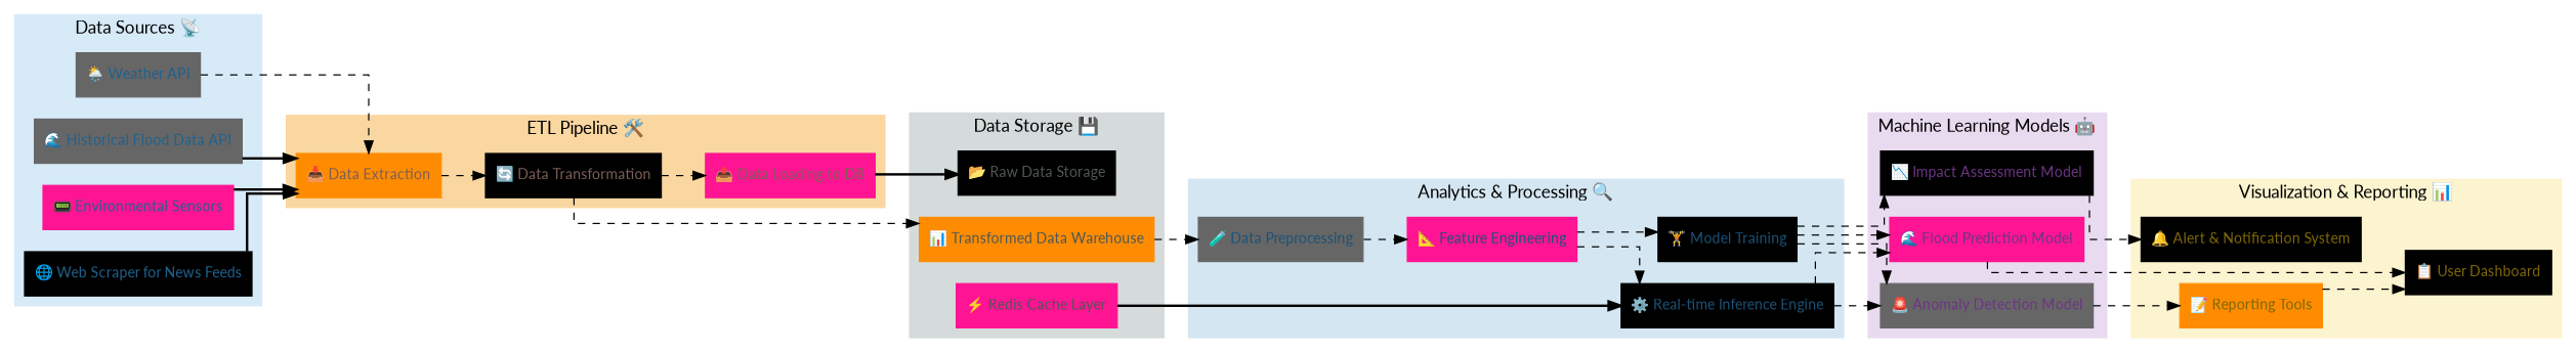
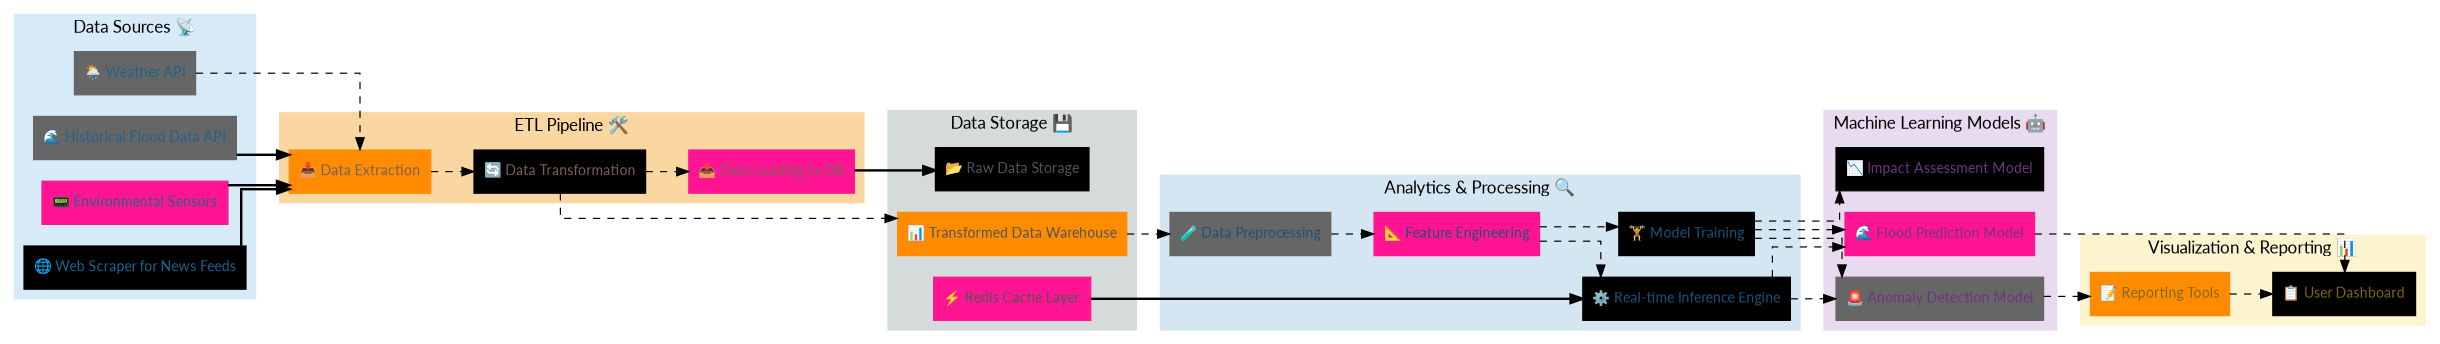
  digraph {
    fontname=Lato
    rankdir=LR
    splines=ortho
    node [color=black fontcolor="#1F618D" fontname=Lato fontsize=12 shape=rectangle style=filled]
    edge [fontname=Lato style=dashed]
    n1 [color=gray40 label="🌦️ Weather API"]
    n2 [color=gray40 label="🌊 Historical Flood Data API"]
    n3 [color=deeppink label="📟 Environmental Sensors"]
    n4 [label="🌐 Web Scraper for News Feeds"]
    n5 [color=darkorange fontcolor="#7B5E57" label="📥 Data Extraction"]
    n6 [fontcolor="#7B5E57" label="🔄 Data Transformation"]
    n7 [color=deeppink fontcolor="#7B5E57" label="📤 Data Loading to DB"]
    n8 [fontcolor="#4D5656" label="📂 Raw Data Storage"]
    n9 [color=darkorange fontcolor="#4D5656" label="📊 Transformed Data Warehouse"]
    n10 [color=deeppink fontcolor="#4D5656" label="⚡ Redis Cache Layer"]
    n11 [color=gray40 fontcolor="#1A5276" label="🧪 Data Preprocessing"]
    n12 [color=deeppink fontcolor="#1A5276" label="📐 Feature Engineering"]
    n13 [fontcolor="#1A5276" label="🏋️ Model Training"]
    n14 [fontcolor="#1A5276" label="⚙️ Real-time Inference Engine"]
    n15 [color=deeppink fontcolor="#6C3483" label="🌊 Flood Prediction Model"]
    n16 [color=gray40 fontcolor="#6C3483" label="🚨 Anomaly Detection Model"]
    n17 [fontcolor="#6C3483" label="📉 Impact Assessment Model"]
    n18 [fontcolor="#7D6608" label="📋 User Dashboard"]
    n19 [color=darkorange fontcolor="#7D6608" label="📝 Reporting Tools"]
-   n20 [fontcolor="#7D6608" label="🔔 Alert & Notification System"]
    subgraph cluster_1 {
      color="#D6EAF8"
      label="Data Sources 📡"
      style=filled
      n1
      n2
      n3
      n4
    }
    subgraph cluster_2 {
      color="#FAD7A0"
      label="ETL Pipeline 🛠️"
      style=filled
      n5
      n6
      n7
    }
    subgraph cluster_3 {
      color="#D5DBDB"
      label="Data Storage 💾"
      style=filled
      n8
      n9
      n10
    }
    subgraph cluster_4 {
      color="#D4E6F1"
      label="Analytics & Processing 🔍"
      style=filled
      n11
      n12
      n13
      n14
    }
    subgraph cluster_5 {
      color="#E8DAEF"
      label="Machine Learning Models 🤖"
      style=filled
      n15
      n16
      n17
    }
    subgraph cluster_6 {
      color="#FCF3CF"
      label="Visualization & Reporting 📊"
      style=filled
      n18
      n19
-     n20
    }
    n1 -> n5
    n2 -> n5 [style=bold]
    n3 -> n5 [style=bold]
    n4 -> n5 [style=bold]
    n5 -> n6
    n6 -> n7
    n6 -> n9
    n7 -> n8 [style=bold]
    n9 -> n11
    n10 -> n14 [style=bold]
    n11 -> n12
    n12 -> n13
    n12 -> n14
    n13 -> n15
    n13 -> n16
    n13 -> n17
    n14 -> n15
    n14 -> n16
    n15 -> n18
    n16 -> n19
-   n17 -> n20
    n19 -> n18
  }
